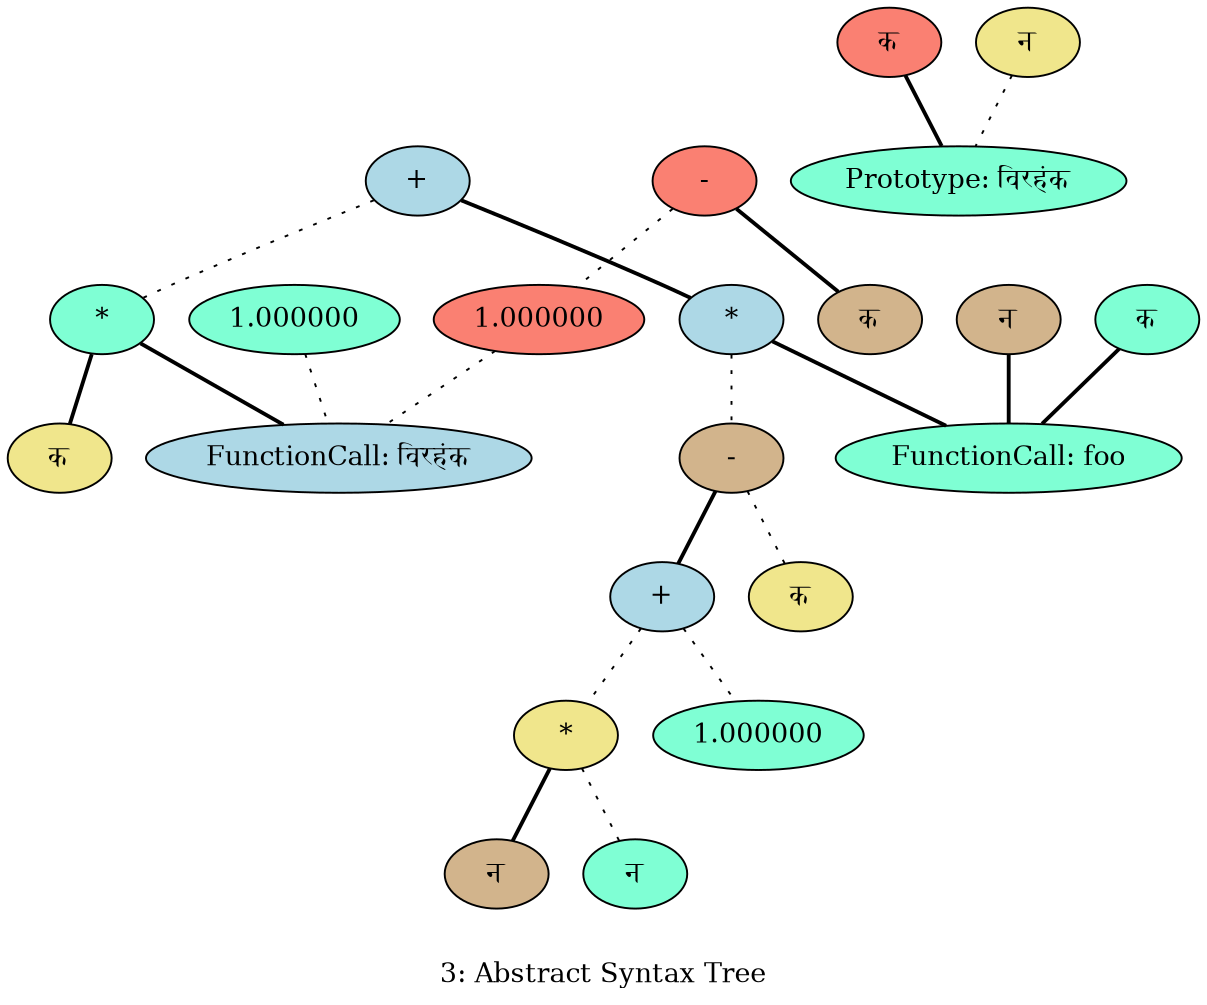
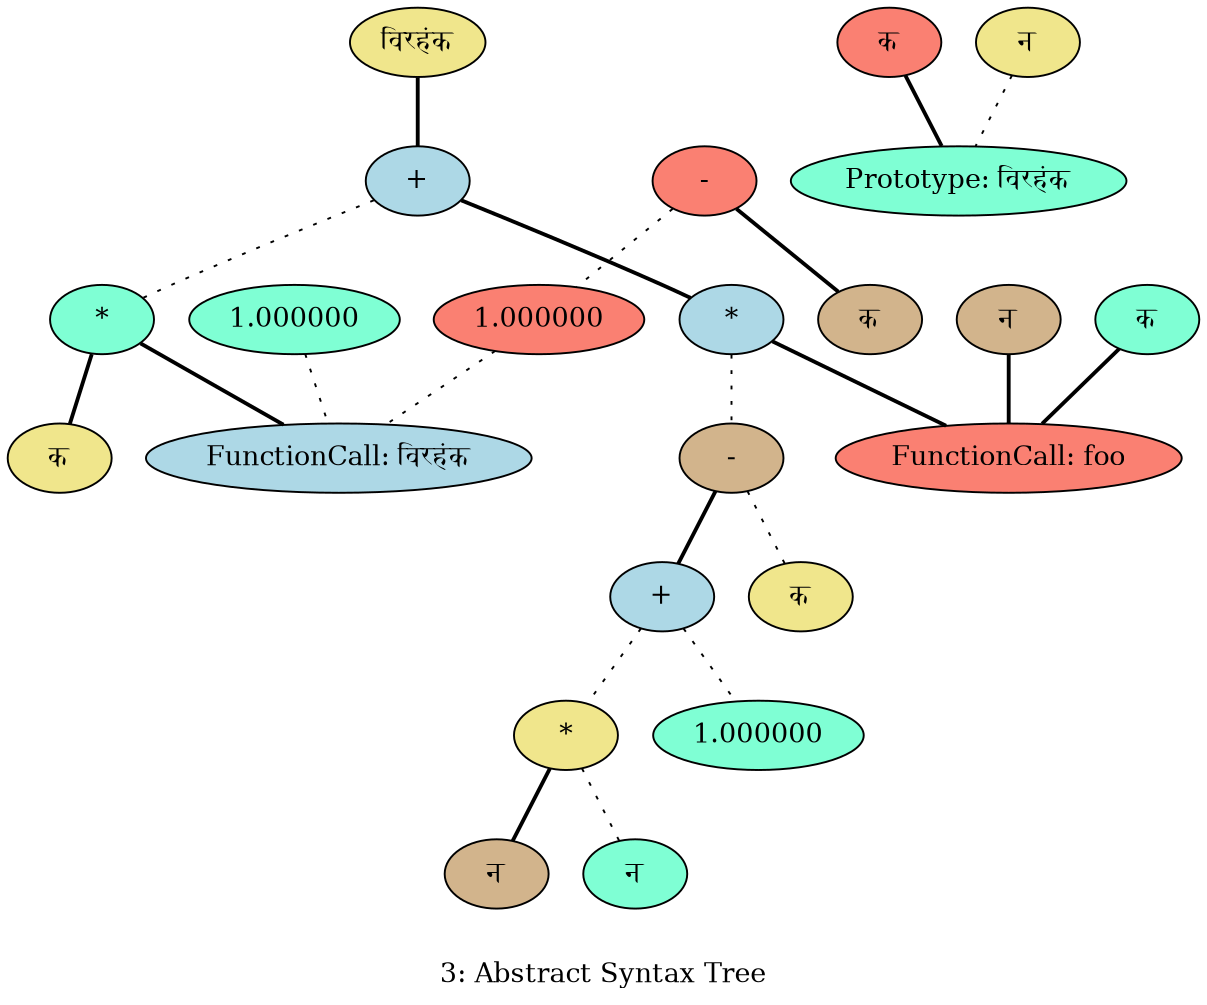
  graph {
    label="3: Abstract Syntax Tree"
    node [fillcolor=aquamarine style=filled]
    edge [style=bold]
+   n1 [fillcolor=khaki label="विरहंक"]
    n2 [fillcolor=lightblue label="+"]
    n3 [label="Prototype: विरहंक"]
    n4 [label="*"]
    n5 [fillcolor=lightblue label="*"]
    n6 [fillcolor=salmon label="क"]
    n7 [fillcolor=khaki label="न"]
    n8 [fillcolor=khaki label="क"]
    n9 [fillcolor=lightblue label="FunctionCall: विरहंक"]
    n10 [fillcolor=tan label="-"]
-   n11 [label="FunctionCall: foo"]
+   n11 [fillcolor=salmon label="FunctionCall: foo"]
    n12 [fillcolor=salmon label="-"]
    n13 [fillcolor=tan label="क"]
    n14 [fillcolor=salmon label=1.000000]
    n15 [label=1.000000]
    n16 [fillcolor=lightblue label="+"]
    n17 [fillcolor=khaki label="क"]
    n18 [fillcolor=khaki label="*"]
    n19 [label=1.000000]
    n20 [fillcolor=tan label="न"]
    n21 [label="न"]
    n22 [label="क"]
    n23 [fillcolor=tan label="न"]
+   n1 -- n2
    n2 -- n4 [style=dotted]
    n2 -- n5
    n4 -- n8
    n4 -- n9
    n5 -- n10 [style=dotted]
    n5 -- n11
    n6 -- n3
    n7 -- n3 [style=dotted]
    n10 -- n16
    n10 -- n17 [style=dotted]
    n12 -- n13
    n12 -- n14 [style=dotted]
    n14 -- n9 [style=dotted]
    n15 -- n9 [style=dotted]
    n16 -- n18 [style=dotted]
    n16 -- n19 [style=dotted]
    n18 -- n20
    n18 -- n21 [style=dotted]
    n22 -- n11
    n23 -- n11
  }
